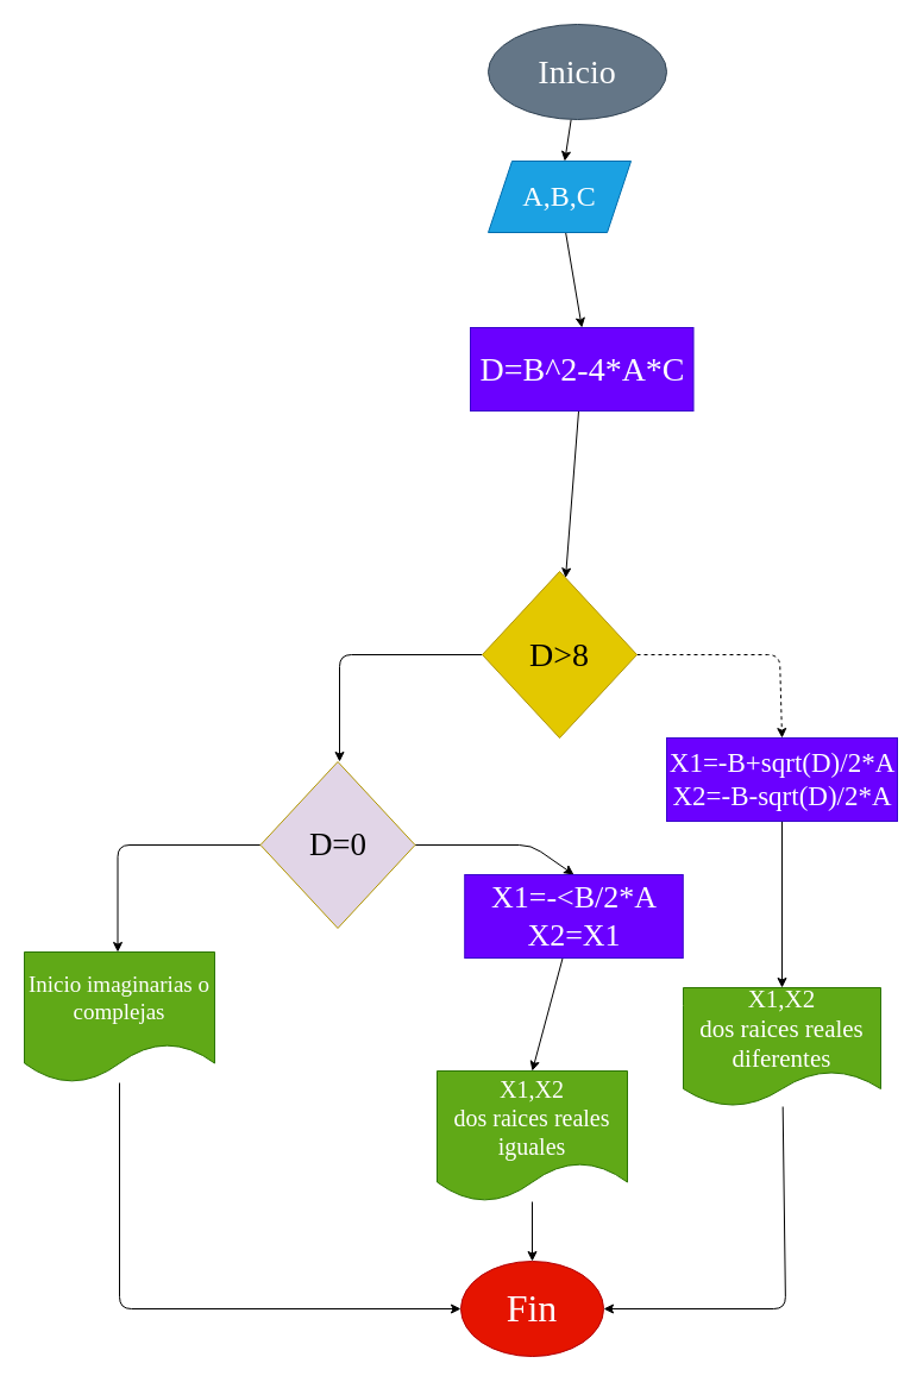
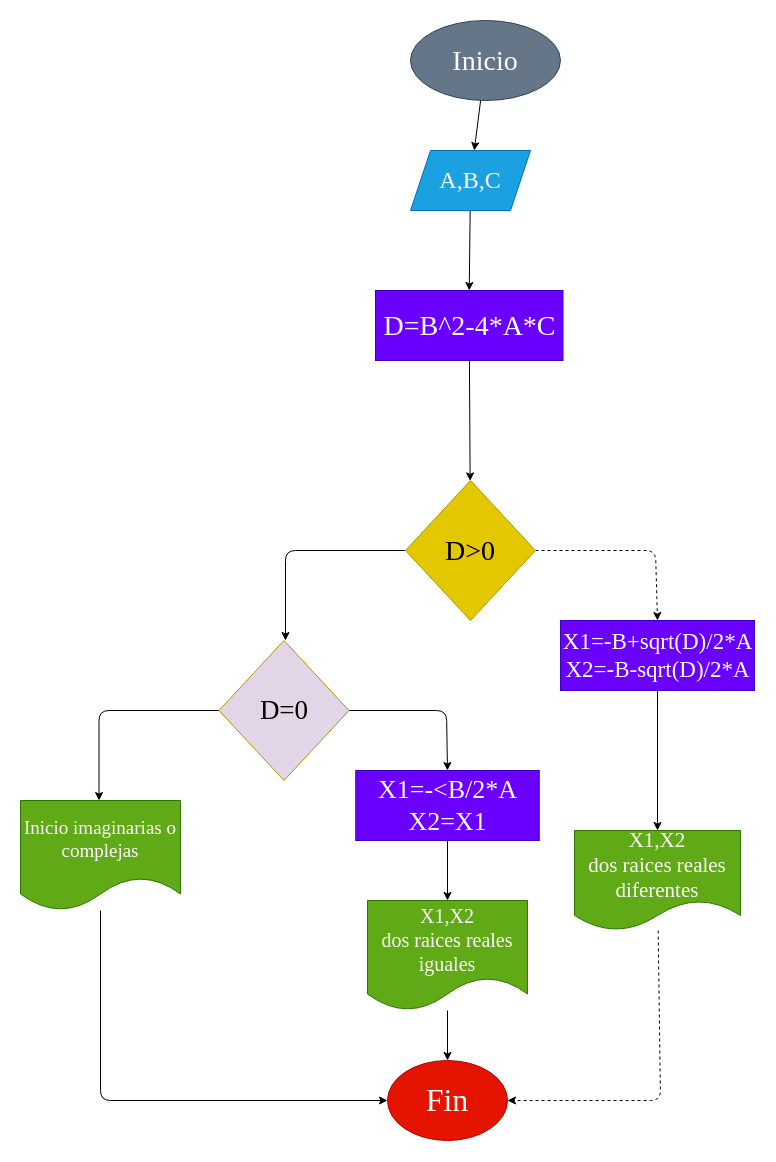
  <mxCell id="0" />
  <mxCell id="1" parent="0" />
  <mxCell id="2" value="" style="edgeStyle=none;html=1;fontSize=18;" parent="1" source="3" target="5" edge="1"><mxGeometry relative="1" as="geometry" /></mxCell>
  <mxCell id="3" value="&lt;font style=&quot;font-size: 28px;&quot;&gt;Inicio&lt;/font&gt;" style="ellipse;whiteSpace=wrap;html=1;fillColor=#647687;fontColor=#ffffff;strokeColor=#314354;fontFamily=Comic Sans MS;fontSize=28;" parent="1" vertex="1"><mxGeometry x="410" y="20" width="150" height="80" as="geometry" /></mxCell>
  <mxCell id="4" style="edgeStyle=none;html=1;entryX=0.5;entryY=0;entryDx=0;entryDy=0;" parent="1" source="5" target="13" edge="1"><mxGeometry relative="1" as="geometry" /></mxCell>
- <mxCell id="5" value="&lt;font style=&quot;font-size: 24px;&quot;&gt;A,B,C&lt;/font&gt;" style="shape=parallelogram;perimeter=parallelogramPerimeter;whiteSpace=wrap;html=1;fixedSize=1;fillColor=#1ba1e2;fontColor=#ffffff;strokeColor=#006EAF;fontFamily=Comic Sans MS;fontSize=24;" parent="1" vertex="1"><mxGeometry x="410" y="135" width="120" height="60" as="geometry" /></mxCell>
+ <mxCell id="5" value="&lt;font style=&quot;font-size: 24px;&quot;&gt;A,B,C&lt;/font&gt;" style="shape=parallelogram;perimeter=parallelogramPerimeter;whiteSpace=wrap;html=1;fixedSize=1;fillColor=#1ba1e2;fontColor=#ffffff;strokeColor=#006EAF;fontFamily=Comic Sans MS;fontSize=24;" parent="1" vertex="1"><mxGeometry x="410" y="150" width="120" height="60" as="geometry" /></mxCell>
  <mxCell id="6" style="edgeStyle=none;html=1;entryX=0.5;entryY=0;entryDx=0;entryDy=0;fontSize=18;dashed=1;" parent="1" source="8" target="15" edge="1"><mxGeometry relative="1" as="geometry"><Array as="points"><mxPoint x="655" y="550" /></Array></mxGeometry></mxCell>
  <mxCell id="7" style="edgeStyle=none;html=1;exitX=0;exitY=0.5;exitDx=0;exitDy=0;entryX=0.5;entryY=0;entryDx=0;entryDy=0;fontSize=18;" parent="1" source="8" edge="1"><mxGeometry relative="1" as="geometry"><Array as="points"><mxPoint x="285" y="550" /></Array><mxPoint x="285" y="640" as="targetPoint" /></mxGeometry></mxCell>
- <mxCell id="8" value="D&amp;gt;8" style="rhombus;whiteSpace=wrap;html=1;fontSize=28;fillColor=#e3c800;fontColor=#000000;strokeColor=#B09500;fontFamily=Comic Sans MS;" parent="1" vertex="1"><mxGeometry x="405" y="480" width="130" height="140" as="geometry" /></mxCell>
- <mxCell id="9" style="edgeStyle=none;html=1;entryX=1;entryY=0.5;entryDx=0;entryDy=0;fontSize=18;" parent="1" source="10" target="11" edge="1"><mxGeometry relative="1" as="geometry"><Array as="points"><mxPoint x="660" y="1100" /></Array></mxGeometry></mxCell>
+ <mxCell id="8" value="D&amp;gt;0" style="rhombus;whiteSpace=wrap;html=1;fontSize=28;fillColor=#e3c800;fontColor=#000000;strokeColor=#B09500;fontFamily=Comic Sans MS;" parent="1" vertex="1"><mxGeometry x="405" y="480" width="130" height="140" as="geometry" /></mxCell>
+ <mxCell id="9" style="edgeStyle=none;html=1;entryX=1;entryY=0.5;entryDx=0;entryDy=0;fontSize=18;dashed=1;" parent="1" source="10" target="11" edge="1"><mxGeometry relative="1" as="geometry"><Array as="points"><mxPoint x="660" y="1100" /></Array></mxGeometry></mxCell>
  <mxCell id="10" value="X1,X2&lt;br style=&quot;font-size: 21px;&quot;&gt;dos raices reales diferentes" style="shape=document;whiteSpace=wrap;html=1;boundedLbl=1;fontSize=21;fillColor=#60a917;fontColor=#ffffff;strokeColor=#2D7600;fontFamily=Comic Sans MS;" parent="1" vertex="1"><mxGeometry x="574" y="830" width="166" height="100" as="geometry" /></mxCell>
  <mxCell id="11" value="Fin" style="ellipse;whiteSpace=wrap;html=1;fontSize=32;fillColor=#e51400;fontColor=#ffffff;strokeColor=#B20000;fontFamily=Comic Sans MS;" parent="1" vertex="1"><mxGeometry x="387" y="1060" width="120" height="80" as="geometry" /></mxCell>
  <mxCell id="12" style="edgeStyle=none;html=1;" parent="1" source="13" target="8" edge="1"><mxGeometry relative="1" as="geometry" /></mxCell>
- <mxCell id="13" value="&lt;font style=&quot;font-size: 28px&quot;&gt;D=B^2-4*A*C&lt;/font&gt;" style="text;strokeColor=#3700CC;fillColor=#6a00ff;html=1;fontSize=28;fontStyle=0;verticalAlign=middle;align=center;fontColor=#ffffff;fontFamily=Comic Sans MS;" parent="1" vertex="1"><mxGeometry x="395" y="275" width="187.5" height="70" as="geometry" /></mxCell>
+ <mxCell id="13" value="&lt;font style=&quot;font-size: 28px&quot;&gt;D=B^2-4*A*C&lt;/font&gt;" style="text;strokeColor=#3700CC;fillColor=#6a00ff;html=1;fontSize=28;fontStyle=0;verticalAlign=middle;align=center;fontColor=#ffffff;fontFamily=Comic Sans MS;" parent="1" vertex="1"><mxGeometry x="375" y="290" width="187.5" height="70" as="geometry" /></mxCell>
  <mxCell id="14" style="edgeStyle=none;html=1;fontSize=18;" parent="1" source="15" target="10" edge="1"><mxGeometry relative="1" as="geometry" /></mxCell>
  <mxCell id="15" value="&lt;font style=&quot;font-size: 23px;&quot;&gt;X1=-B+sqrt(D)/2*A&lt;br style=&quot;font-size: 23px;&quot;&gt;X2=&lt;/font&gt;&lt;span style=&quot;font-size: 23px;&quot;&gt;-B-sqrt(D)/2*A&lt;/span&gt;" style="text;strokeColor=#3700CC;fillColor=#6a00ff;html=1;fontSize=23;fontStyle=0;verticalAlign=middle;align=center;fontColor=#ffffff;fontFamily=Comic Sans MS;" parent="1" vertex="1"><mxGeometry x="560" y="620" width="194" height="70" as="geometry" /></mxCell>
  <mxCell id="16" style="edgeStyle=none;html=1;entryX=0.5;entryY=0;entryDx=0;entryDy=0;fontSize=18;" parent="1" source="18" target="20" edge="1"><mxGeometry relative="1" as="geometry"><Array as="points"><mxPoint x="446" y="710" /></Array></mxGeometry></mxCell>
  <mxCell id="17" style="edgeStyle=none;html=1;exitX=0;exitY=0.5;exitDx=0;exitDy=0;entryX=0.5;entryY=0;entryDx=0;entryDy=0;fontSize=18;" parent="1" source="18" edge="1"><mxGeometry relative="1" as="geometry"><Array as="points"><mxPoint x="98.5" y="710" /></Array><mxPoint x="98.5" y="800" as="targetPoint" /></mxGeometry></mxCell>
  <mxCell id="18" value="D=0" style="rhombus;whiteSpace=wrap;html=1;fontSize=27;fillColor=#e1d5e7;fontColor=#000000;strokeColor=#B09500;fontFamily=Comic Sans MS;" parent="1" vertex="1"><mxGeometry x="218.5" y="640" width="130" height="140" as="geometry" /></mxCell>
  <mxCell id="19" style="edgeStyle=none;html=1;entryX=0.5;entryY=0;entryDx=0;entryDy=0;fontSize=18;" parent="1" source="20" target="24" edge="1"><mxGeometry relative="1" as="geometry" /></mxCell>
- <mxCell id="20" value="&lt;span style=&quot;font-size: 26px&quot;&gt;X1=-&amp;lt;B/2*A&lt;br style=&quot;font-size: 26px&quot;&gt;X2=X1&lt;br style=&quot;font-size: 26px&quot;&gt;&lt;/span&gt;" style="text;strokeColor=#3700CC;fillColor=#6a00ff;html=1;fontSize=26;fontStyle=0;verticalAlign=middle;align=center;fontColor=#ffffff;fontFamily=Comic Sans MS;" parent="1" vertex="1"><mxGeometry x="390.25" y="735" width="183.5" height="70" as="geometry" /></mxCell>
+ <mxCell id="20" value="&lt;span style=&quot;font-size: 26px&quot;&gt;X1=-&amp;lt;B/2*A&lt;br style=&quot;font-size: 26px&quot;&gt;X2=X1&lt;br style=&quot;font-size: 26px&quot;&gt;&lt;/span&gt;" style="text;strokeColor=#3700CC;fillColor=#6a00ff;html=1;fontSize=26;fontStyle=0;verticalAlign=middle;align=center;fontColor=#ffffff;fontFamily=Comic Sans MS;" parent="1" vertex="1"><mxGeometry x="355.25" y="770" width="183.5" height="70" as="geometry" /></mxCell>
  <mxCell id="21" style="edgeStyle=none;html=1;entryX=0;entryY=0.5;entryDx=0;entryDy=0;fontSize=18;" parent="1" source="22" target="11" edge="1"><mxGeometry relative="1" as="geometry"><Array as="points"><mxPoint x="100" y="1100" /></Array></mxGeometry></mxCell>
  <mxCell id="22" value="Inicio imaginarias o complejas" style="shape=document;whiteSpace=wrap;html=1;boundedLbl=1;fontSize=19;fillColor=#60a917;fontColor=#ffffff;strokeColor=#2D7600;fontFamily=Comic Sans MS;" parent="1" vertex="1"><mxGeometry x="20" y="800" width="160" height="110" as="geometry" /></mxCell>
  <mxCell id="23" style="edgeStyle=none;html=1;entryX=0.5;entryY=0;entryDx=0;entryDy=0;fontSize=18;" parent="1" source="24" target="11" edge="1"><mxGeometry relative="1" as="geometry" /></mxCell>
  <mxCell id="24" value="X1,X2&lt;br style=&quot;font-size: 20px&quot;&gt;dos raices reales iguales" style="shape=document;whiteSpace=wrap;html=1;boundedLbl=1;fontSize=20;fillColor=#60a917;fontColor=#ffffff;strokeColor=#2D7600;fontFamily=Comic Sans MS;" parent="1" vertex="1"><mxGeometry x="367" y="900" width="160" height="110" as="geometry" /></mxCell>
